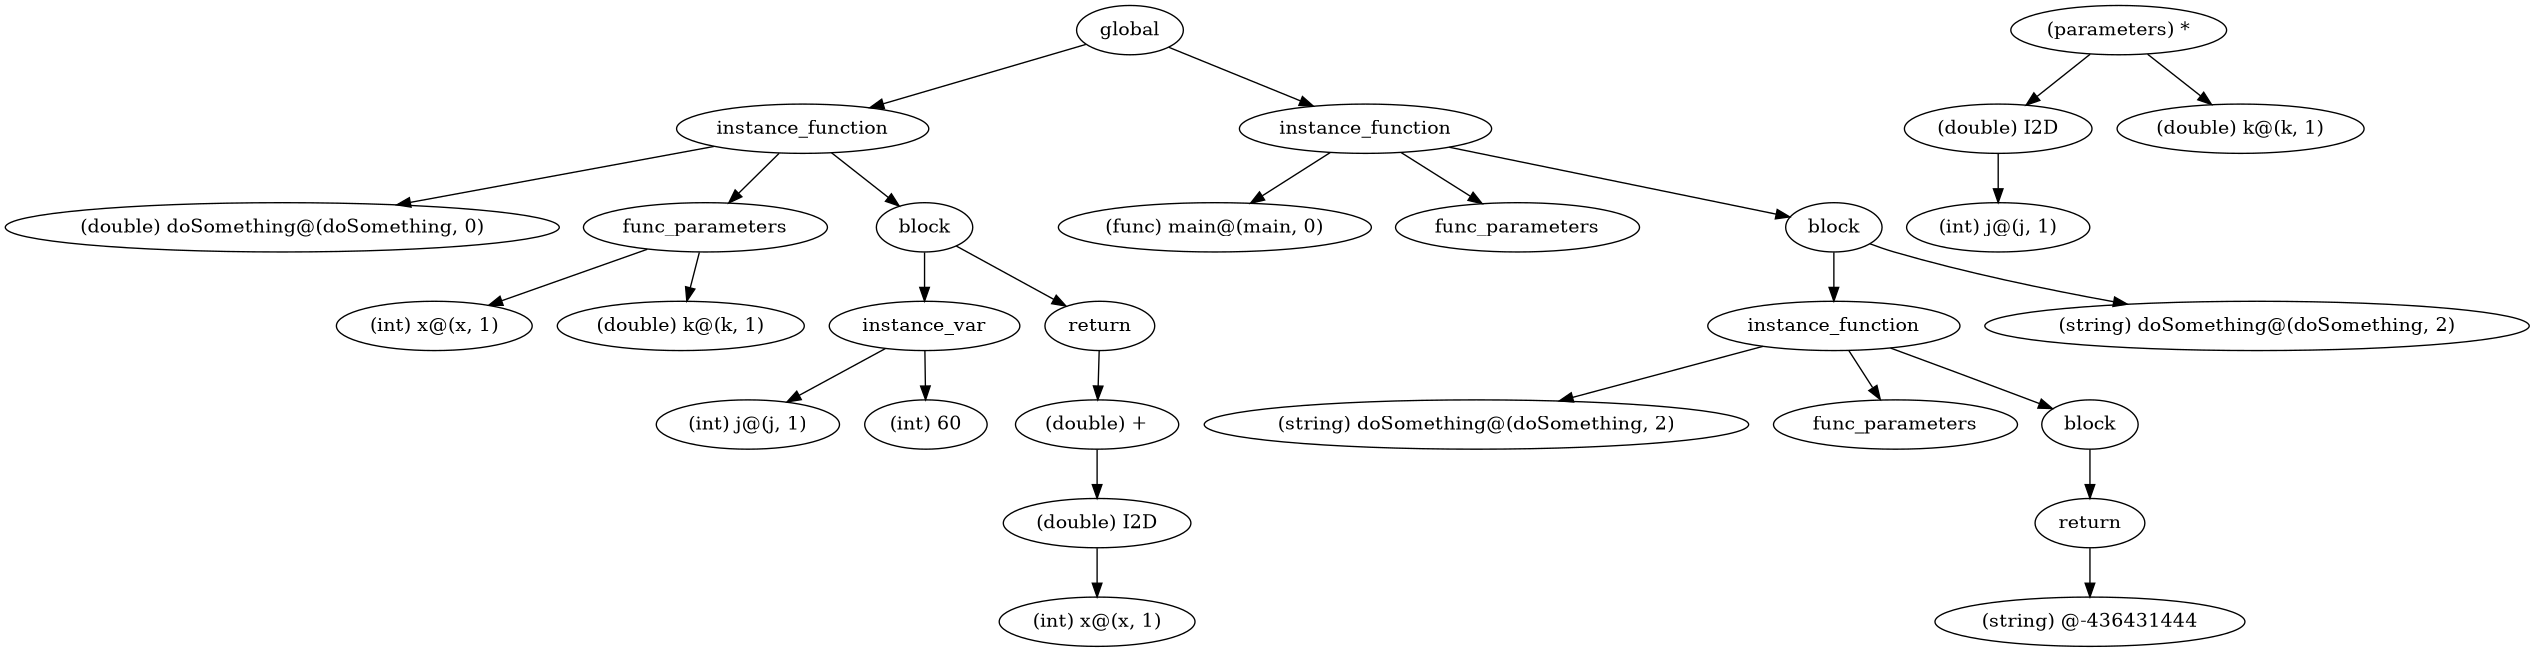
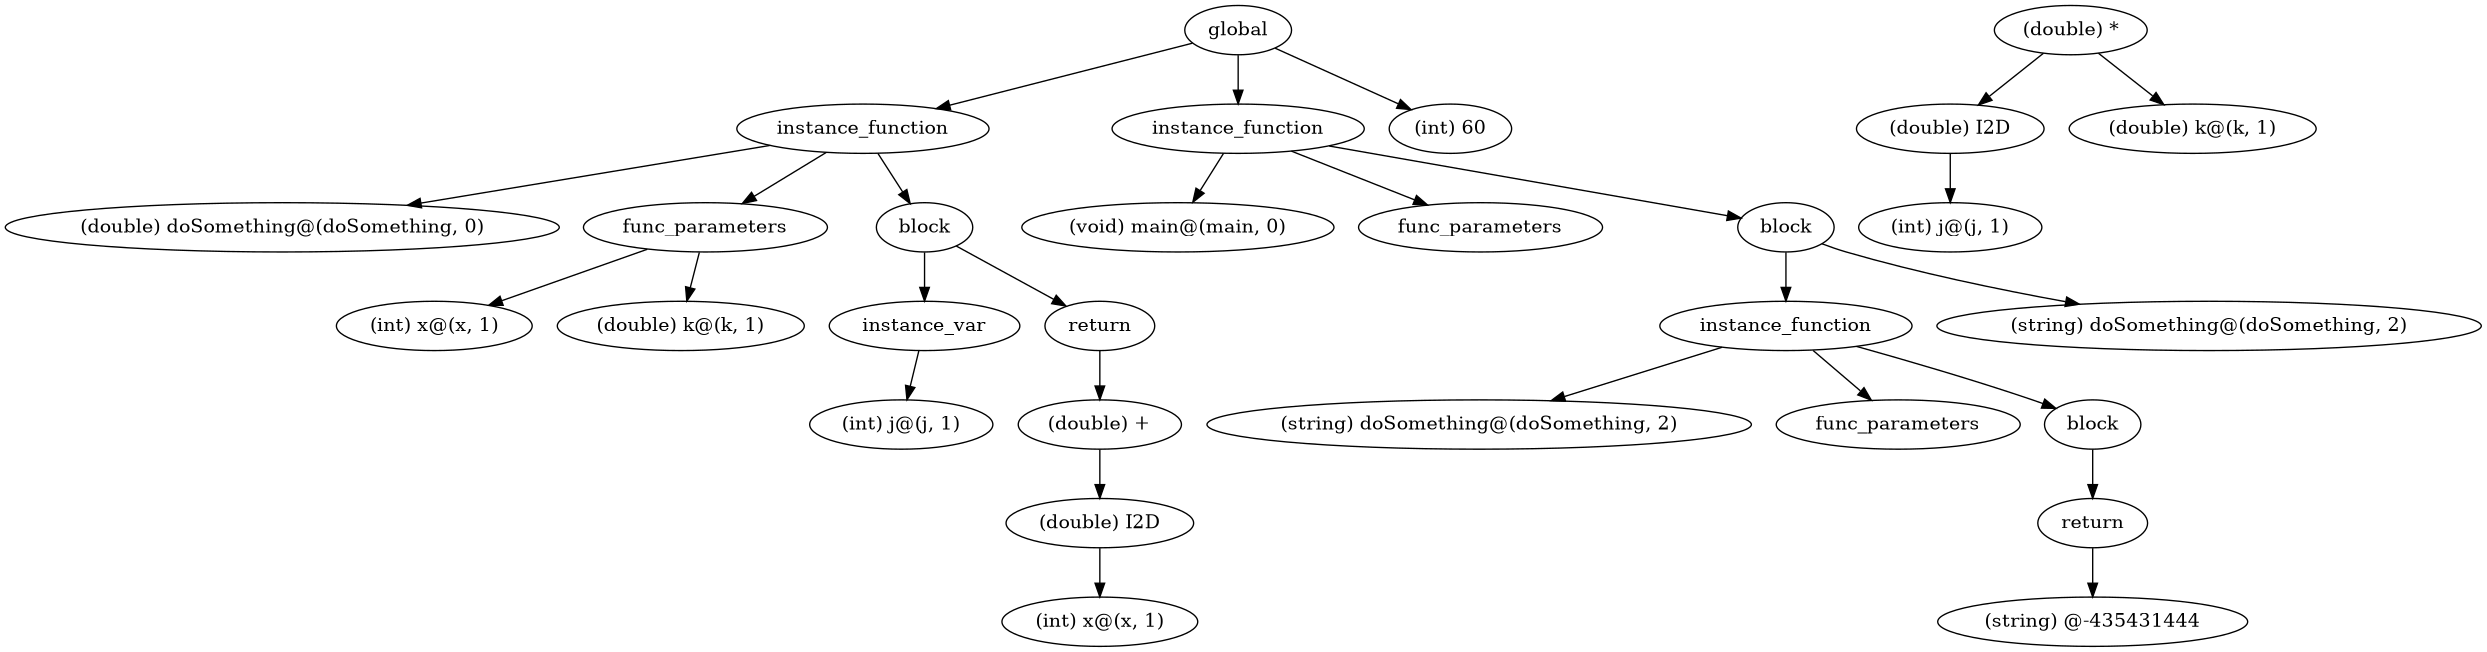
  digraph {
    ordering=out
    n1 [label=global]
    n2 [label=instance_function]
    n3 [label=instance_function]
    n4 [label="(double) doSomething@(doSomething, 0)"]
    n5 [label=func_parameters]
    n6 [label=block]
-   n7 [label="(func) main@(main, 0)"]
+   n7 [label="(void) main@(main, 0)"]
    n8 [label=func_parameters]
    n9 [label=block]
    n10 [label="(int) x@(x, 1)"]
    n11 [label="(double) k@(k, 1)"]
    n12 [label=instance_var]
    n13 [label=return]
    n14 [label="(int) j@(j, 1)"]
    n15 [label="(int) 60"]
    n16 [label="(double) +"]
    n17 [label="(double) I2D"]
-   n18 [label="(parameters) *"]
+   n18 [label="(double) *"]
    n19 [label="(double) I2D"]
    n20 [label="(double) k@(k, 1)"]
    n21 [label="(int) x@(x, 1)"]
    n22 [label="(int) j@(j, 1)"]
    n23 [label=instance_function]
    n24 [label="(string) doSomething@(doSomething, 2)"]
    n25 [label="(string) doSomething@(doSomething, 2)"]
    n26 [label=func_parameters]
    n27 [label=block]
    n28 [label=return]
-   n29 [label="(string) @-436431444"]
+   n29 [label="(string) @-435431444"]
    n1 -> n2
    n1 -> n3
    n2 -> n4
    n2 -> n5
    n2 -> n6
    n3 -> n7
    n3 -> n8
    n3 -> n9
    n5 -> n10
    n5 -> n11
    n6 -> n12
    n6 -> n13
    n9 -> n23
    n9 -> n24
    n12 -> n14
-   n12 -> n15
+   n1 -> n15
    n13 -> n16
    n16 -> n17
    n17 -> n21
    n18 -> n19
    n18 -> n20
    n19 -> n22
    n23 -> n25
    n23 -> n26
    n23 -> n27
    n27 -> n28
    n28 -> n29
  }
